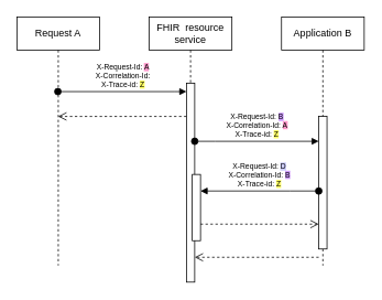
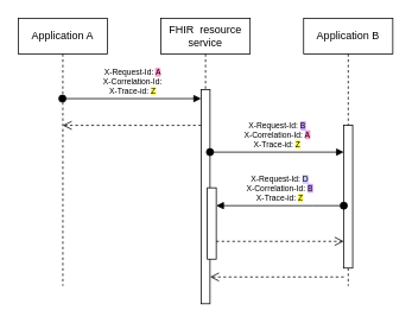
  <mxCell id="0" />
  <mxCell id="1" parent="0" />
- <mxCell id="2" value="Request A" style="shape=umlLifeline;perimeter=lifelinePerimeter;whiteSpace=wrap;html=1;container=1;dropTarget=0;collapsible=0;recursiveResize=0;outlineConnect=0;portConstraint=eastwest;newEdgeStyle={&quot;edgeStyle&quot;:&quot;elbowEdgeStyle&quot;,&quot;elbow&quot;:&quot;vertical&quot;,&quot;curved&quot;:0,&quot;rounded&quot;:0};" vertex="1" parent="1"><mxGeometry x="20" y="20" width="100" height="300" as="geometry" /></mxCell>
+ <mxCell id="2" value="Application A" style="shape=umlLifeline;perimeter=lifelinePerimeter;whiteSpace=wrap;html=1;container=1;dropTarget=0;collapsible=0;recursiveResize=0;outlineConnect=0;portConstraint=eastwest;newEdgeStyle={&quot;edgeStyle&quot;:&quot;elbowEdgeStyle&quot;,&quot;elbow&quot;:&quot;vertical&quot;,&quot;curved&quot;:0,&quot;rounded&quot;:0};" vertex="1" parent="1"><mxGeometry x="20" y="20" width="100" height="300" as="geometry" /></mxCell>
  <mxCell id="3" value="FHIR &amp;nbsp;resource service" style="shape=umlLifeline;perimeter=lifelinePerimeter;whiteSpace=wrap;html=1;container=1;dropTarget=0;collapsible=0;recursiveResize=0;outlineConnect=0;portConstraint=eastwest;newEdgeStyle={&quot;edgeStyle&quot;:&quot;elbowEdgeStyle&quot;,&quot;elbow&quot;:&quot;vertical&quot;,&quot;curved&quot;:0,&quot;rounded&quot;:0};" vertex="1" parent="1"><mxGeometry x="180" y="20" width="100" height="320" as="geometry" /></mxCell>
  <mxCell id="4" value="" style="html=1;points=[];perimeter=orthogonalPerimeter;outlineConnect=0;targetShapes=umlLifeline;portConstraint=eastwest;newEdgeStyle={&quot;edgeStyle&quot;:&quot;elbowEdgeStyle&quot;,&quot;elbow&quot;:&quot;vertical&quot;,&quot;curved&quot;:0,&quot;rounded&quot;:0};" vertex="1" parent="3"><mxGeometry x="45" y="80" width="10" height="240" as="geometry" /></mxCell>
  <mxCell id="5" value="" style="html=1;points=[];perimeter=orthogonalPerimeter;outlineConnect=0;targetShapes=umlLifeline;portConstraint=eastwest;newEdgeStyle={&quot;edgeStyle&quot;:&quot;elbowEdgeStyle&quot;,&quot;elbow&quot;:&quot;vertical&quot;,&quot;curved&quot;:0,&quot;rounded&quot;:0};" vertex="1" parent="3"><mxGeometry x="52" y="190" width="10" height="80" as="geometry" /></mxCell>
  <mxCell id="6" value="Application B" style="shape=umlLifeline;perimeter=lifelinePerimeter;whiteSpace=wrap;html=1;container=1;dropTarget=0;collapsible=0;recursiveResize=0;outlineConnect=0;portConstraint=eastwest;newEdgeStyle={&quot;edgeStyle&quot;:&quot;elbowEdgeStyle&quot;,&quot;elbow&quot;:&quot;vertical&quot;,&quot;curved&quot;:0,&quot;rounded&quot;:0};" vertex="1" parent="1"><mxGeometry x="340" y="20" width="100" height="300" as="geometry" /></mxCell>
  <mxCell id="7" value="" style="html=1;points=[];perimeter=orthogonalPerimeter;outlineConnect=0;targetShapes=umlLifeline;portConstraint=eastwest;newEdgeStyle={&quot;edgeStyle&quot;:&quot;elbowEdgeStyle&quot;,&quot;elbow&quot;:&quot;vertical&quot;,&quot;curved&quot;:0,&quot;rounded&quot;:0};" vertex="1" parent="6"><mxGeometry x="45" y="120" width="10" height="160" as="geometry" /></mxCell>
  <mxCell id="8" value="&lt;div style=&quot;font-size: 9px;&quot;&gt;&lt;font style=&quot;font-size: 9px;&quot;&gt;X-Request-Id: &lt;span style=&quot;background-color: rgb(255, 153, 204);&quot;&gt;A&lt;/span&gt;&lt;/font&gt;&lt;/div&gt;&lt;div style=&quot;font-size: 9px;&quot;&gt;&lt;font style=&quot;font-size: 9px;&quot;&gt;X-Correlation-Id:&lt;/font&gt;&lt;/div&gt;&lt;div style=&quot;font-size: 9px;&quot;&gt;&lt;font style=&quot;font-size: 9px;&quot;&gt;X-Trace-id: &lt;span style=&quot;background-color: rgb(255, 255, 102);&quot;&gt;Z&lt;/span&gt;&lt;/font&gt;&lt;/div&gt;" style="html=1;verticalAlign=bottom;startArrow=oval;endArrow=block;startSize=8;edgeStyle=elbowEdgeStyle;elbow=vertical;curved=0;rounded=0;align=center;" edge="1" target="4" parent="1" source="2"><mxGeometry x="0.004" relative="1" as="geometry"><mxPoint x="170" y="100" as="sourcePoint" /><Array as="points"><mxPoint x="210" y="110" /></Array><mxPoint as="offset" /></mxGeometry></mxCell>
  <mxCell id="9" value="&lt;div style=&quot;border-color: var(--border-color); font-size: 9px;&quot;&gt;&lt;font style=&quot;border-color: var(--border-color);&quot;&gt;X-Request-Id: &lt;span style=&quot;background-color: rgb(204, 153, 255);&quot;&gt;B&lt;/span&gt;&lt;/font&gt;&lt;/div&gt;&lt;div style=&quot;border-color: var(--border-color); font-size: 9px;&quot;&gt;&lt;font style=&quot;border-color: var(--border-color);&quot;&gt;X-Correlation-Id: &lt;span style=&quot;background-color: rgb(255, 153, 204);&quot;&gt;A&lt;/span&gt;&lt;/font&gt;&lt;/div&gt;&lt;div style=&quot;border-color: var(--border-color); font-size: 9px;&quot;&gt;&lt;font style=&quot;border-color: var(--border-color);&quot;&gt;X-Trace-id: &lt;span style=&quot;background-color: rgb(255, 255, 102);&quot;&gt;Z&lt;/span&gt;&lt;/font&gt;&lt;/div&gt;" style="html=1;verticalAlign=bottom;startArrow=oval;endArrow=block;startSize=8;edgeStyle=elbowEdgeStyle;elbow=vertical;curved=0;rounded=0;" edge="1" parent="1"><mxGeometry x="0.002" relative="1" as="geometry"><mxPoint x="235" y="170" as="sourcePoint" /><mxPoint x="385" y="170" as="targetPoint" /><Array as="points"><mxPoint x="260" y="170" /><mxPoint x="270" y="160" /></Array><mxPoint as="offset" /></mxGeometry></mxCell>
  <mxCell id="10" value="&lt;div style=&quot;border-color: var(--border-color); font-size: 9px;&quot;&gt;&lt;font style=&quot;border-color: var(--border-color);&quot;&gt;X-Request-Id: &lt;span style=&quot;background-color: rgb(204, 204, 255);&quot;&gt;D&lt;/span&gt;&lt;/font&gt;&lt;/div&gt;&lt;div style=&quot;border-color: var(--border-color); font-size: 9px;&quot;&gt;&lt;font style=&quot;border-color: var(--border-color);&quot;&gt;X-Correlation-Id: &lt;span style=&quot;background-color: rgb(204, 153, 255);&quot;&gt;B&lt;/span&gt;&lt;/font&gt;&lt;/div&gt;&lt;div style=&quot;border-color: var(--border-color); font-size: 9px;&quot;&gt;&lt;font style=&quot;border-color: var(--border-color);&quot;&gt;X-Trace-id: &lt;span style=&quot;background-color: rgb(255, 255, 102);&quot;&gt;Z&lt;/span&gt;&lt;/font&gt;&lt;/div&gt;" style="html=1;verticalAlign=bottom;startArrow=oval;endArrow=block;startSize=8;edgeStyle=elbowEdgeStyle;elbow=vertical;curved=0;rounded=0;" edge="1" target="5" parent="1"><mxGeometry relative="1" as="geometry"><mxPoint x="385" y="230" as="sourcePoint" /><Array as="points"><mxPoint x="350" y="230" /><mxPoint x="260" y="210" /></Array></mxGeometry></mxCell>
  <mxCell id="11" value="" style="html=1;verticalAlign=bottom;endArrow=open;dashed=1;endSize=8;edgeStyle=elbowEdgeStyle;elbow=vertical;curved=0;rounded=0;" edge="1" parent="1"><mxGeometry x="0.004" relative="1" as="geometry"><mxPoint x="225" y="140" as="sourcePoint" /><mxPoint x="69.81" y="140" as="targetPoint" /><Array as="points"><mxPoint x="130" y="140" /><mxPoint x="110" y="150" /><mxPoint x="70" y="140" /></Array><mxPoint as="offset" /></mxGeometry></mxCell>
  <mxCell id="12" value="" style="html=1;verticalAlign=bottom;endArrow=open;dashed=1;endSize=8;edgeStyle=elbowEdgeStyle;elbow=vertical;curved=0;rounded=0;" edge="1" parent="1" source="5"><mxGeometry relative="1" as="geometry"><mxPoint x="300" y="280.03" as="sourcePoint" /><mxPoint x="385" y="270" as="targetPoint" /><Array as="points"><mxPoint x="340" y="270" /><mxPoint x="250" y="280" /></Array></mxGeometry></mxCell>
  <mxCell id="13" value="" style="html=1;verticalAlign=bottom;endArrow=open;dashed=1;endSize=8;edgeStyle=elbowEdgeStyle;elbow=vertical;curved=0;rounded=0;" edge="1" parent="1"><mxGeometry relative="1" as="geometry"><mxPoint x="385" y="310" as="sourcePoint" /><mxPoint x="235" y="310" as="targetPoint" /><Array as="points"><mxPoint x="280" y="310" /></Array></mxGeometry></mxCell>
